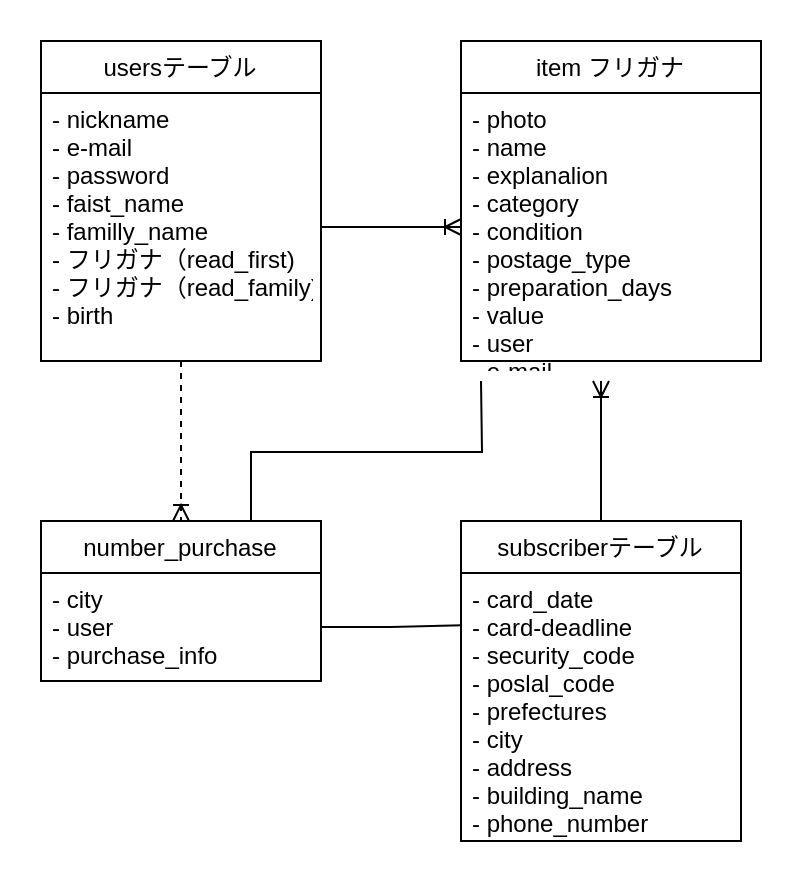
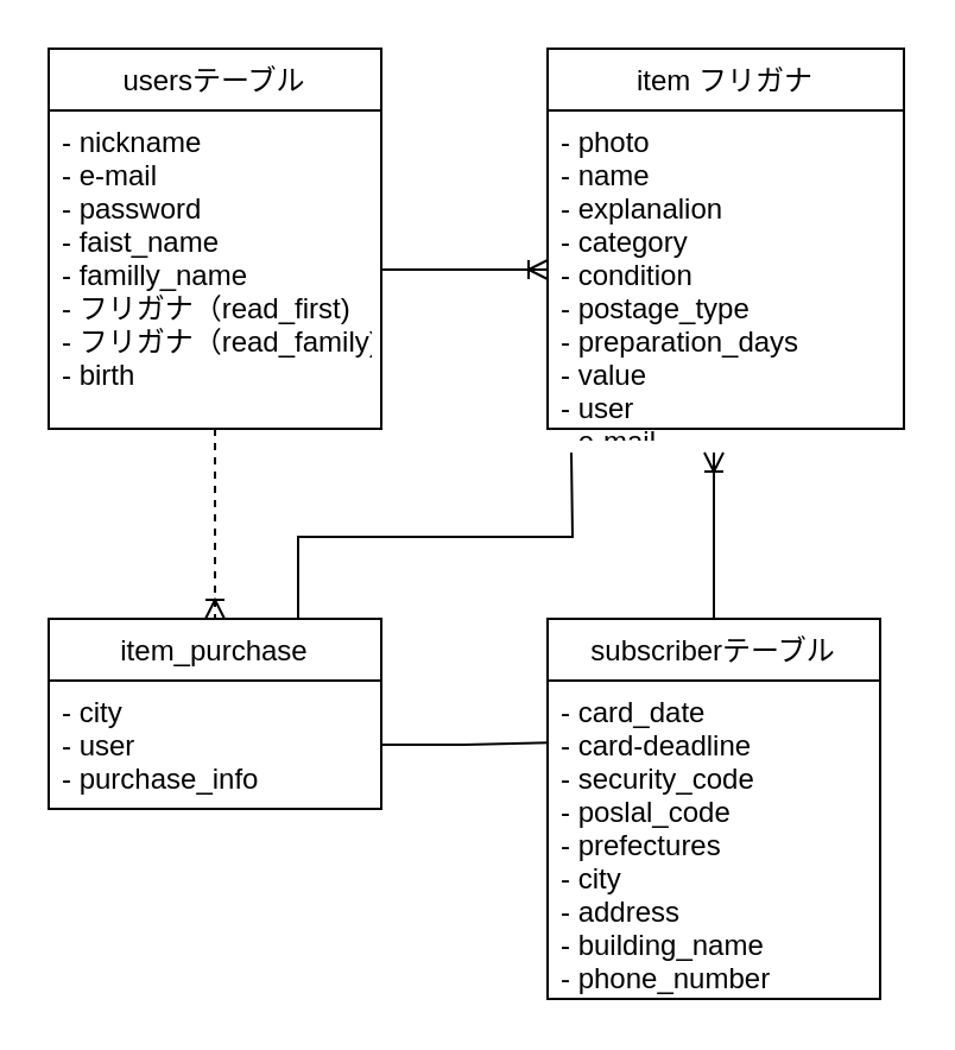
  <mxCell id="0" />
  <mxCell id="1" parent="0" />
  <mxCell id="2" style="edgeStyle=orthogonalEdgeStyle;rounded=0;orthogonalLoop=1;jettySize=auto;html=1;entryX=0.5;entryY=0;entryDx=0;entryDy=0;endArrow=ERoneToMany;endFill=0;dashed=1;" parent="1" source="3" target="9" edge="1"><mxGeometry relative="1" as="geometry" /></mxCell>
  <mxCell id="3" value="usersテーブル" style="swimlane;fontStyle=0;childLayout=stackLayout;horizontal=1;startSize=26;fillColor=none;horizontalStack=0;resizeParent=1;resizeParentMax=0;resizeLast=0;collapsible=1;marginBottom=0;" parent="1" vertex="1"><mxGeometry x="20" y="20" width="140" height="160" as="geometry" /></mxCell>
  <mxCell id="4" value="- nickname&#10;- e-mail&#10;- password&#10;- faist_name&#10;- familly_name&#10;- フリガナ（read_first)&#10;- フリガナ（read_family)&#10;- birth&#10;&#10;-&#10;" style="text;strokeColor=none;fillColor=none;align=left;verticalAlign=top;spacingLeft=4;spacingRight=4;overflow=hidden;rotatable=0;points=[[0,0.5],[1,0.5]];portConstraint=eastwest;" parent="3" vertex="1"><mxGeometry y="26" width="140" height="134" as="geometry" /></mxCell>
  <mxCell id="5" style="edgeStyle=orthogonalEdgeStyle;rounded=0;orthogonalLoop=1;jettySize=auto;html=1;endArrow=ERoneToMany;endFill=0;entryX=0;entryY=0.5;entryDx=0;entryDy=0;" parent="1" source="4" target="7" edge="1"><mxGeometry relative="1" as="geometry"><mxPoint x="220" y="113" as="targetPoint" /></mxGeometry></mxCell>
  <mxCell id="6" value="item フリガナ" style="swimlane;fontStyle=0;childLayout=stackLayout;horizontal=1;startSize=26;fillColor=none;horizontalStack=0;resizeParent=1;resizeParentMax=0;resizeLast=0;collapsible=1;marginBottom=0;" parent="1" vertex="1"><mxGeometry x="230" y="20" width="150" height="160" as="geometry" /></mxCell>
  <mxCell id="7" value="- photo&#10;- name&#10;- explanalion&#10;- category&#10;- condition&#10;- postage_type&#10;- preparation_days&#10;- value&#10;- user&#10;- e-mail&#10;- password&#10;- faist_name&#10;- familly_name&#10;- フリガナ（read_first)&#10;- フリガナ（read_family)&#10;- birth&#10;&#10;-&#10;" style="text;strokeColor=none;fillColor=none;align=left;verticalAlign=top;spacingLeft=4;spacingRight=4;overflow=hidden;rotatable=0;points=[[0,0.5],[1,0.5]];portConstraint=eastwest;" parent="6" vertex="1"><mxGeometry y="26" width="150" height="134" as="geometry" /></mxCell>
  <mxCell id="8" style="edgeStyle=orthogonalEdgeStyle;rounded=0;orthogonalLoop=1;jettySize=auto;html=1;exitX=0.75;exitY=0;exitDx=0;exitDy=0;endArrow=none;endFill=0;" edge="1" parent="1" source="9"><mxGeometry relative="1" as="geometry"><mxPoint x="240" y="190" as="targetPoint" /></mxGeometry></mxCell>
- <mxCell id="9" value="number_purchase" style="swimlane;fontStyle=0;childLayout=stackLayout;horizontal=1;startSize=26;fillColor=none;horizontalStack=0;resizeParent=1;resizeParentMax=0;resizeLast=0;collapsible=1;marginBottom=0;" parent="1" vertex="1"><mxGeometry x="20" y="260" width="140" height="80" as="geometry" /></mxCell>
+ <mxCell id="9" value="item_purchase" style="swimlane;fontStyle=0;childLayout=stackLayout;horizontal=1;startSize=26;fillColor=none;horizontalStack=0;resizeParent=1;resizeParentMax=0;resizeLast=0;collapsible=1;marginBottom=0;" parent="1" vertex="1"><mxGeometry x="20" y="260" width="140" height="80" as="geometry" /></mxCell>
  <mxCell id="10" value="- city&#10;- user&#10;- purchase_info&#10;&#10;&#10;&#10;" style="text;strokeColor=none;fillColor=none;align=left;verticalAlign=top;spacingLeft=4;spacingRight=4;overflow=hidden;rotatable=0;points=[[0,0.5],[1,0.5]];portConstraint=eastwest;" parent="9" vertex="1"><mxGeometry y="26" width="140" height="54" as="geometry" /></mxCell>
  <mxCell id="11" style="edgeStyle=orthogonalEdgeStyle;rounded=0;orthogonalLoop=1;jettySize=auto;html=1;exitX=0.5;exitY=0;exitDx=0;exitDy=0;endArrow=ERoneToMany;endFill=0;" parent="1" source="12" edge="1"><mxGeometry relative="1" as="geometry"><mxPoint x="300" y="190" as="targetPoint" /></mxGeometry></mxCell>
  <mxCell id="12" value="subscriberテーブル" style="swimlane;fontStyle=0;childLayout=stackLayout;horizontal=1;startSize=26;fillColor=none;horizontalStack=0;resizeParent=1;resizeParentMax=0;resizeLast=0;collapsible=1;marginBottom=0;" parent="1" vertex="1"><mxGeometry x="230" y="260" width="140" height="160" as="geometry" /></mxCell>
  <mxCell id="13" value="- card_date&#10;- card-deadline&#10;- security_code&#10;- poslal_code&#10;- prefectures&#10;- city&#10;- address&#10;- building_name&#10;- phone_number&#10;&#10;-&#10;" style="text;strokeColor=none;fillColor=none;align=left;verticalAlign=top;spacingLeft=4;spacingRight=4;overflow=hidden;rotatable=0;points=[[0,0.5],[1,0.5]];portConstraint=eastwest;" parent="12" vertex="1"><mxGeometry y="26" width="140" height="134" as="geometry" /></mxCell>
  <mxCell id="14" style="edgeStyle=orthogonalEdgeStyle;rounded=0;orthogonalLoop=1;jettySize=auto;html=1;exitX=1;exitY=0.5;exitDx=0;exitDy=0;entryX=0.004;entryY=0.195;entryDx=0;entryDy=0;entryPerimeter=0;endArrow=none;endFill=0;" parent="1" source="10" target="13" edge="1"><mxGeometry relative="1" as="geometry" /></mxCell>
